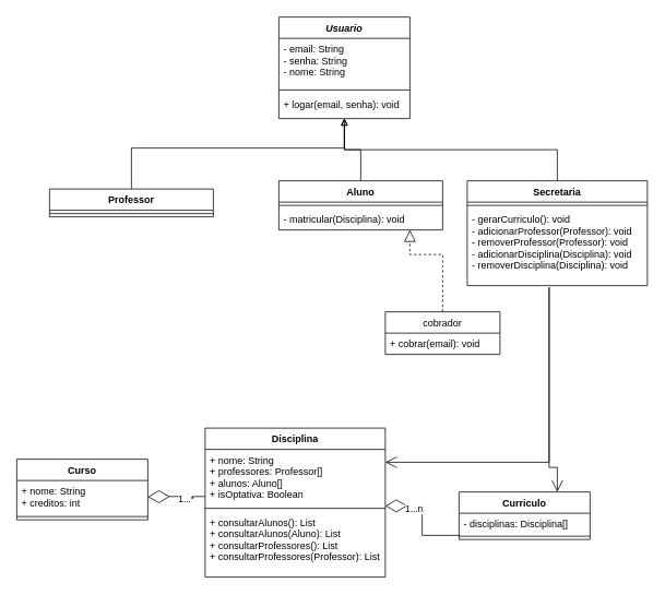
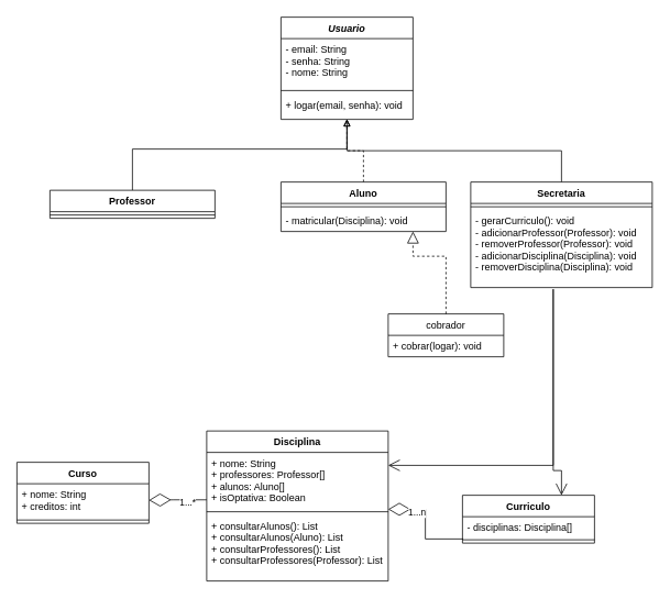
  <mxCell id="0" />
  <mxCell id="1" parent="0" />
  <mxCell id="2" style="edgeStyle=elbowEdgeStyle;rounded=0;orthogonalLoop=1;jettySize=auto;elbow=vertical;html=1;entryX=0.5;entryY=1;entryDx=0;entryDy=0;strokeColor=default;startArrow=none;startFill=0;endArrow=block;endFill=0;startSize=10;" edge="1" parent="1" source="3" target="23"><mxGeometry relative="1" as="geometry"><Array as="points"><mxPoint x="300" y="180" /></Array></mxGeometry></mxCell>
  <mxCell id="3" value="Professor" style="swimlane;fontStyle=1;align=center;verticalAlign=top;childLayout=stackLayout;horizontal=1;startSize=26;horizontalStack=0;resizeParent=1;resizeParentMax=0;resizeLast=0;collapsible=1;marginBottom=0;" vertex="1" parent="1"><mxGeometry x="60" y="230" width="200" height="34" as="geometry" /></mxCell>
  <mxCell id="4" value="" style="line;strokeWidth=1;fillColor=none;align=left;verticalAlign=middle;spacingTop=-1;spacingLeft=3;spacingRight=3;rotatable=0;labelPosition=right;points=[];portConstraint=eastwest;strokeColor=inherit;" vertex="1" parent="3"><mxGeometry y="26" width="200" height="8" as="geometry" /></mxCell>
  <mxCell id="5" value="Curso" style="swimlane;fontStyle=1;align=center;verticalAlign=top;childLayout=stackLayout;horizontal=1;startSize=26;horizontalStack=0;resizeParent=1;resizeParentMax=0;resizeLast=0;collapsible=1;marginBottom=0;" vertex="1" parent="1"><mxGeometry x="20" y="560" width="160" height="74" as="geometry" /></mxCell>
  <mxCell id="6" value="+ nome: String&#10;+ creditos: int" style="text;strokeColor=none;fillColor=none;align=left;verticalAlign=top;spacingLeft=4;spacingRight=4;overflow=hidden;rotatable=0;points=[[0,0.5],[1,0.5]];portConstraint=eastwest;" vertex="1" parent="5"><mxGeometry y="26" width="160" height="40" as="geometry" /></mxCell>
  <mxCell id="7" value="" style="line;strokeWidth=1;fillColor=none;align=left;verticalAlign=middle;spacingTop=-1;spacingLeft=3;spacingRight=3;rotatable=0;labelPosition=right;points=[];portConstraint=eastwest;strokeColor=inherit;" vertex="1" parent="5"><mxGeometry y="66" width="160" height="8" as="geometry" /></mxCell>
  <mxCell id="8" value="Disciplina" style="swimlane;fontStyle=1;align=center;verticalAlign=top;childLayout=stackLayout;horizontal=1;startSize=26;horizontalStack=0;resizeParent=1;resizeParentMax=0;resizeLast=0;collapsible=1;marginBottom=0;" vertex="1" parent="1"><mxGeometry x="250" y="522" width="220" height="182" as="geometry" /></mxCell>
  <mxCell id="9" value="+ nome: String&#10;+ professores: Professor[]&#10;+ alunos: Aluno[]&#10;+ isOptativa: Boolean&#10;" style="text;strokeColor=none;fillColor=none;align=left;verticalAlign=top;spacingLeft=4;spacingRight=4;overflow=hidden;rotatable=0;points=[[0,0.5],[1,0.5]];portConstraint=eastwest;" vertex="1" parent="8"><mxGeometry y="26" width="220" height="68" as="geometry" /></mxCell>
  <mxCell id="10" value="" style="line;strokeWidth=1;fillColor=none;align=left;verticalAlign=middle;spacingTop=-1;spacingLeft=3;spacingRight=3;rotatable=0;labelPosition=right;points=[];portConstraint=eastwest;strokeColor=inherit;" vertex="1" parent="8"><mxGeometry y="94" width="220" height="8" as="geometry" /></mxCell>
  <mxCell id="11" value="+ consultarAlunos(): List&#10;+ consultarAlunos(Aluno): List&#10;+ consultarProfessores(): List&#10;+ consultarProfessores(Professor): List&#10;" style="text;strokeColor=none;fillColor=none;align=left;verticalAlign=top;spacingLeft=4;spacingRight=4;overflow=hidden;rotatable=0;points=[[0,0.5],[1,0.5]];portConstraint=eastwest;" vertex="1" parent="8"><mxGeometry y="102" width="220" height="80" as="geometry" /></mxCell>
- <mxCell id="12" style="edgeStyle=elbowEdgeStyle;rounded=0;orthogonalLoop=1;jettySize=auto;html=1;entryX=0.5;entryY=1;entryDx=0;entryDy=0;strokeColor=default;startArrow=none;startFill=0;endArrow=block;endFill=0;elbow=vertical;startSize=10;" edge="1" parent="1" source="13" target="23"><mxGeometry relative="1" as="geometry" /></mxCell>
+ <mxCell id="12" style="edgeStyle=elbowEdgeStyle;rounded=0;orthogonalLoop=1;jettySize=auto;html=1;entryX=0.5;entryY=1;entryDx=0;entryDy=0;strokeColor=default;startArrow=none;startFill=0;endArrow=block;endFill=0;elbow=vertical;startSize=10;dashed=1;" edge="1" parent="1" source="13" target="23"><mxGeometry relative="1" as="geometry" /></mxCell>
  <mxCell id="13" value="Aluno" style="swimlane;fontStyle=1;align=center;verticalAlign=top;childLayout=stackLayout;horizontal=1;startSize=26;horizontalStack=0;resizeParent=1;resizeParentMax=0;resizeLast=0;collapsible=1;marginBottom=0;" vertex="1" parent="1"><mxGeometry x="340" y="220" width="200" height="60" as="geometry" /></mxCell>
  <mxCell id="14" value="" style="line;strokeWidth=1;fillColor=none;align=left;verticalAlign=middle;spacingTop=-1;spacingLeft=3;spacingRight=3;rotatable=0;labelPosition=right;points=[];portConstraint=eastwest;strokeColor=inherit;" vertex="1" parent="13"><mxGeometry y="26" width="200" height="8" as="geometry" /></mxCell>
  <mxCell id="15" value="- matricular(Disciplina): void&#10;" style="text;strokeColor=none;fillColor=none;align=left;verticalAlign=top;spacingLeft=4;spacingRight=4;overflow=hidden;rotatable=0;points=[[0,0.5],[1,0.5]];portConstraint=eastwest;" vertex="1" parent="13"><mxGeometry y="34" width="200" height="26" as="geometry" /></mxCell>
  <mxCell id="16" style="edgeStyle=elbowEdgeStyle;rounded=0;orthogonalLoop=1;jettySize=auto;elbow=vertical;html=1;entryX=0.5;entryY=1;entryDx=0;entryDy=0;strokeColor=default;startArrow=none;startFill=0;endArrow=open;endFill=0;startSize=10;" edge="1" parent="1" source="17" target="23"><mxGeometry relative="1" as="geometry" /></mxCell>
  <mxCell id="17" value="Secretaria" style="swimlane;fontStyle=1;align=center;verticalAlign=top;childLayout=stackLayout;horizontal=1;startSize=26;horizontalStack=0;resizeParent=1;resizeParentMax=0;resizeLast=0;collapsible=1;marginBottom=0;" vertex="1" parent="1"><mxGeometry x="570" y="220" width="220" height="128" as="geometry" /></mxCell>
  <mxCell id="18" value="" style="line;strokeWidth=1;fillColor=none;align=left;verticalAlign=middle;spacingTop=-1;spacingLeft=3;spacingRight=3;rotatable=0;labelPosition=right;points=[];portConstraint=eastwest;strokeColor=inherit;" vertex="1" parent="17"><mxGeometry y="26" width="220" height="8" as="geometry" /></mxCell>
  <mxCell id="19" value="- gerarCurriculo(): void&#10;- adicionarProfessor(Professor): void&#10;- removerProfessor(Professor): void&#10;- adicionarDisciplina(Disciplina): void&#10;- removerDisciplina(Disciplina): void&#10;" style="text;strokeColor=none;fillColor=none;align=left;verticalAlign=top;spacingLeft=4;spacingRight=4;overflow=hidden;rotatable=0;points=[[0,0.5],[1,0.5]];portConstraint=eastwest;" vertex="1" parent="17"><mxGeometry y="34" width="220" height="94" as="geometry" /></mxCell>
  <mxCell id="20" value="Curriculo" style="swimlane;fontStyle=1;align=center;verticalAlign=top;childLayout=stackLayout;horizontal=1;startSize=26;horizontalStack=0;resizeParent=1;resizeParentMax=0;resizeLast=0;collapsible=1;marginBottom=0;" vertex="1" parent="1"><mxGeometry x="560" y="600" width="160" height="58" as="geometry" /></mxCell>
  <mxCell id="21" value="- disciplinas: Disciplina[]&#10;" style="text;strokeColor=none;fillColor=none;align=left;verticalAlign=top;spacingLeft=4;spacingRight=4;overflow=hidden;rotatable=0;points=[[0,0.5],[1,0.5]];portConstraint=eastwest;" vertex="1" parent="20"><mxGeometry y="26" width="160" height="24" as="geometry" /></mxCell>
  <mxCell id="22" value="" style="line;strokeWidth=1;fillColor=none;align=left;verticalAlign=middle;spacingTop=-1;spacingLeft=3;spacingRight=3;rotatable=0;labelPosition=right;points=[];portConstraint=eastwest;strokeColor=inherit;" vertex="1" parent="20"><mxGeometry y="50" width="160" height="8" as="geometry" /></mxCell>
  <mxCell id="23" value="Usuario" style="swimlane;fontStyle=3;align=center;verticalAlign=top;childLayout=stackLayout;horizontal=1;startSize=26;horizontalStack=0;resizeParent=1;resizeParentMax=0;resizeLast=0;collapsible=1;marginBottom=0;" vertex="1" parent="1"><mxGeometry x="340" y="20" width="160" height="124" as="geometry" /></mxCell>
  <mxCell id="24" value="- email: String&#10;- senha: String&#10;- nome: String&#10;" style="text;strokeColor=none;fillColor=none;align=left;verticalAlign=top;spacingLeft=4;spacingRight=4;overflow=hidden;rotatable=0;points=[[0,0.5],[1,0.5]];portConstraint=eastwest;" vertex="1" parent="23"><mxGeometry y="26" width="160" height="58" as="geometry" /></mxCell>
  <mxCell id="25" value="" style="line;strokeWidth=1;fillColor=none;align=left;verticalAlign=middle;spacingTop=-1;spacingLeft=3;spacingRight=3;rotatable=0;labelPosition=right;points=[];portConstraint=eastwest;strokeColor=inherit;" vertex="1" parent="23"><mxGeometry y="84" width="160" height="10" as="geometry" /></mxCell>
  <mxCell id="26" value="+ logar(email, senha): void" style="text;strokeColor=none;fillColor=none;align=left;verticalAlign=top;spacingLeft=4;spacingRight=4;overflow=hidden;rotatable=0;points=[[0,0.5],[1,0.5]];portConstraint=eastwest;" vertex="1" parent="23"><mxGeometry y="94" width="160" height="30" as="geometry" /></mxCell>
  <mxCell id="27" value="" style="endArrow=diamondThin;endFill=0;endSize=24;html=1;rounded=0;strokeColor=default;entryX=1;entryY=0.5;entryDx=0;entryDy=0;edgeStyle=elbowEdgeStyle;exitX=0;exitY=0.846;exitDx=0;exitDy=0;exitPerimeter=0;" edge="1" parent="1" source="9" target="6"><mxGeometry width="160" relative="1" as="geometry"><mxPoint x="220" y="550" as="sourcePoint" /><mxPoint x="500" y="554" as="targetPoint" /><Array as="points"><mxPoint x="210" y="610" /><mxPoint x="290" y="620" /><mxPoint x="340" y="640" /></Array></mxGeometry></mxCell>
  <mxCell id="28" value="1...*" style="edgeLabel;html=1;align=center;verticalAlign=middle;resizable=0;points=[];" vertex="1" connectable="0" parent="27"><mxGeometry x="-0.319" y="3" relative="1" as="geometry"><mxPoint as="offset" /></mxGeometry></mxCell>
  <mxCell id="29" value="cobrador" style="swimlane;fontStyle=0;childLayout=stackLayout;horizontal=1;startSize=26;fillColor=none;horizontalStack=0;resizeParent=1;resizeParentMax=0;resizeLast=0;collapsible=1;marginBottom=0;" vertex="1" parent="1"><mxGeometry x="470" y="380" width="140" height="52" as="geometry" /></mxCell>
- <mxCell id="30" value="+ cobrar(email): void" style="text;strokeColor=none;fillColor=none;align=left;verticalAlign=top;spacingLeft=4;spacingRight=4;overflow=hidden;rotatable=0;points=[[0,0.5],[1,0.5]];portConstraint=eastwest;" vertex="1" parent="29"><mxGeometry y="26" width="140" height="26" as="geometry" /></mxCell>
+ <mxCell id="30" value="+ cobrar(logar): void" style="text;strokeColor=none;fillColor=none;align=left;verticalAlign=top;spacingLeft=4;spacingRight=4;overflow=hidden;rotatable=0;points=[[0,0.5],[1,0.5]];portConstraint=eastwest;" vertex="1" parent="29"><mxGeometry y="26" width="140" height="26" as="geometry" /></mxCell>
  <mxCell id="31" value="" style="endArrow=block;dashed=1;endFill=0;endSize=12;html=1;rounded=0;strokeColor=default;exitX=0.5;exitY=0;exitDx=0;exitDy=0;edgeStyle=elbowEdgeStyle;elbow=vertical;entryX=0.8;entryY=1;entryDx=0;entryDy=0;entryPerimeter=0;" edge="1" parent="1" source="29" target="15"><mxGeometry width="160" relative="1" as="geometry"><mxPoint x="330" y="360" as="sourcePoint" /><mxPoint x="470" y="310" as="targetPoint" /><Array as="points"><mxPoint x="520" y="310" /></Array></mxGeometry></mxCell>
  <mxCell id="32" value="" style="endArrow=diamondThin;endFill=0;endSize=24;html=1;rounded=0;strokeColor=default;exitX=0.006;exitY=0.375;exitDx=0;exitDy=0;exitPerimeter=0;edgeStyle=elbowEdgeStyle;entryX=1;entryY=0.125;entryDx=0;entryDy=0;entryPerimeter=0;" edge="1" parent="1" source="22" target="10"><mxGeometry width="160" relative="1" as="geometry"><mxPoint x="330" y="360" as="sourcePoint" /><mxPoint x="480" y="580" as="targetPoint" /></mxGeometry></mxCell>
  <mxCell id="33" value="1...n" style="edgeLabel;html=1;align=center;verticalAlign=middle;resizable=0;points=[];" vertex="1" connectable="0" parent="32"><mxGeometry x="0.449" y="3" relative="1" as="geometry"><mxPoint as="offset" /></mxGeometry></mxCell>
  <mxCell id="34" value="" style="endArrow=open;endFill=1;endSize=12;html=1;rounded=0;strokeColor=default;entryX=1;entryY=0.231;entryDx=0;entryDy=0;entryPerimeter=0;edgeStyle=elbowEdgeStyle;" edge="1" parent="1" target="9"><mxGeometry width="160" relative="1" as="geometry"><mxPoint x="670" y="350" as="sourcePoint" /><mxPoint x="420" y="390" as="targetPoint" /><Array as="points"><mxPoint x="670" y="470" /></Array></mxGeometry></mxCell>
  <mxCell id="35" value="" style="endArrow=open;endFill=1;endSize=12;html=1;rounded=0;strokeColor=default;entryX=0.75;entryY=0;entryDx=0;entryDy=0;edgeStyle=elbowEdgeStyle;elbow=vertical;" edge="1" parent="1" target="20"><mxGeometry width="160" relative="1" as="geometry"><mxPoint x="670" y="350" as="sourcePoint" /><mxPoint x="480" y="570.012" as="targetPoint" /><Array as="points"><mxPoint x="685" y="570" /><mxPoint x="674" y="570" /></Array></mxGeometry></mxCell>
